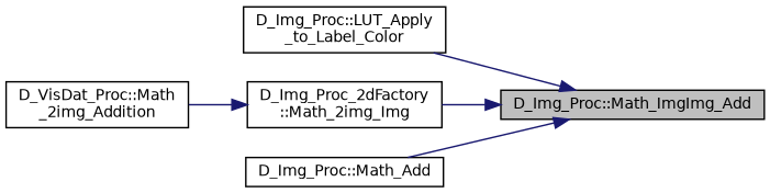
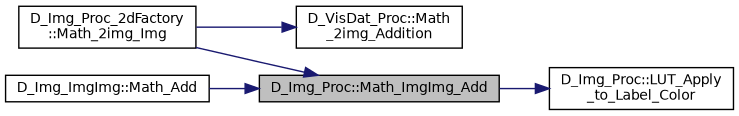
  digraph {
    fontname="DejaVu Sans"
    rankdir=RL
    node [color=black fillcolor=white fontname="DejaVu Sans" fontsize=10 shape=record style=filled]
    edge [color=midnightblue dir=back fontname="DejaVu Sans" fontsize=10 labelfontname=Helvetica labelfontsize=10 style=solid]
    n1 [fillcolor=grey75 fontcolor=black height=0.2 label="D_Img_Proc::Math_ImgImg_Add" width=0.4]
    n2 [height=0.2 label="D_Img_Proc::LUT_Apply\l_to_Label_Color" width=0.4]
    n3 [height=0.2 label="D_Img_Proc_2dFactory\l::Math_2img_Img" width=0.4]
-   n4 [height=0.2 label="D_Img_Proc::Math_Add" width=0.4]
+   n4 [height=0.2 label="D_Img_ImgImg::Math_Add" width=0.4]
    n5 [height=0.2 label="D_VisDat_Proc::Math\l_2img_Addition" width=0.4]
-   n1 -> n2
+   n2 -> n1
    n1 -> n3
    n1 -> n4
-   n3 -> n5
+   n5 -> n3
  }
